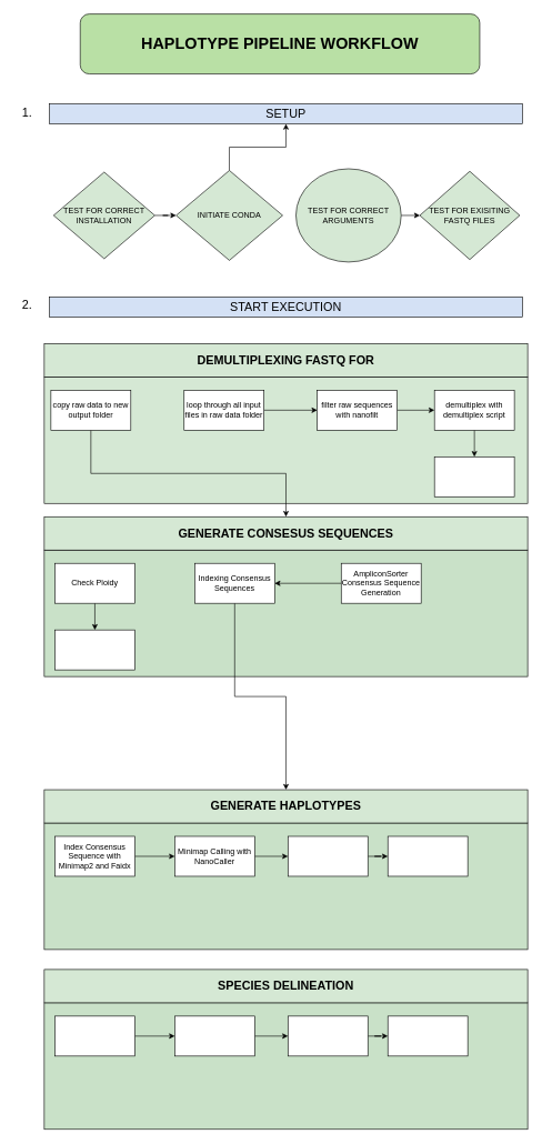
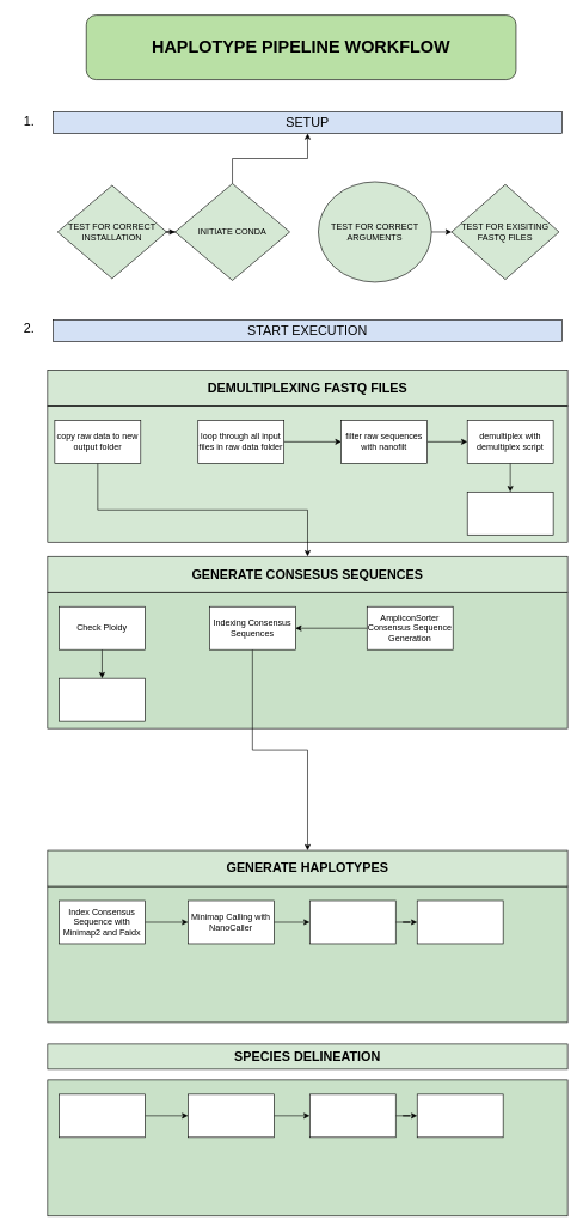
  <mxCell id="0" />
  <mxCell id="1" parent="0" />
  <mxCell id="2" value="" style="rounded=0;whiteSpace=wrap;html=1;fillColor=#C9E1C8;fontStyle=1" vertex="1" parent="1"><mxGeometry x="66" y="1235" width="726" height="190" as="geometry" /></mxCell>
  <mxCell id="3" value="" style="rounded=0;whiteSpace=wrap;html=1;fillColor=#C9E1C8;fontStyle=1" vertex="1" parent="1"><mxGeometry x="66" y="825" width="726" height="190" as="geometry" /></mxCell>
  <mxCell id="4" value="" style="rounded=0;whiteSpace=wrap;html=1;fillColor=#D5E8D4;fontStyle=1" vertex="1" parent="1"><mxGeometry x="66" y="565" width="726" height="190" as="geometry" /></mxCell>
  <mxCell id="5" value="&lt;b&gt;&lt;font style=&quot;font-size: 24px;&quot;&gt;HAPLOTYPE PIPELINE WORKFLOW &lt;/font&gt;&lt;/b&gt;" style="rounded=1;whiteSpace=wrap;html=1;fontSize=12;glass=0;strokeWidth=1;shadow=0;fillColor=#B9E0A5;" vertex="1" parent="1"><mxGeometry x="120" y="20" width="600" height="90" as="geometry" /></mxCell>
  <mxCell id="6" value="" style="edgeStyle=orthogonalEdgeStyle;rounded=0;orthogonalLoop=1;jettySize=auto;html=1;" edge="1" parent="1" source="7" target="10"><mxGeometry relative="1" as="geometry" /></mxCell>
  <mxCell id="7" value="TEST FOR CORRECT INSTALLATION" style="rhombus;whiteSpace=wrap;html=1;fillColor=#D5E8D4;" vertex="1" parent="1"><mxGeometry x="80" y="257.5" width="152" height="130" as="geometry" /></mxCell>
  <mxCell id="8" value="&lt;font style=&quot;font-size: 18px;&quot;&gt;START EXECUTION&lt;/font&gt;" style="rounded=0;whiteSpace=wrap;html=1;fillColor=#D4E1F5;" vertex="1" parent="1"><mxGeometry x="74" y="445" width="710" height="30" as="geometry" /></mxCell>
  <mxCell id="9" value="" style="edgeStyle=orthogonalEdgeStyle;rounded=0;orthogonalLoop=1;jettySize=auto;html=1;" edge="1" parent="1" source="10" target="36"><mxGeometry relative="1" as="geometry" /></mxCell>
- <mxCell id="10" value="INITIATE CONDA" style="rhombus;whiteSpace=wrap;html=1;fillColor=#D5E8D4;" vertex="1" parent="1"><mxGeometry x="264" y="255" width="160" height="135" as="geometry" /></mxCell>
+ <mxCell id="10" value="INITIATE CONDA" style="rhombus;whiteSpace=wrap;html=1;fillColor=#D5E8D4;" vertex="1" parent="1"><mxGeometry x="244" y="255" width="160" height="135" as="geometry" /></mxCell>
  <mxCell id="11" value="" style="edgeStyle=orthogonalEdgeStyle;rounded=0;orthogonalLoop=1;jettySize=auto;html=1;" edge="1" parent="1" source="12" target="39"><mxGeometry relative="1" as="geometry" /></mxCell>
  <mxCell id="12" value="TEST FOR CORRECT ARGUMENTS" style="ellipse;whiteSpace=wrap;html=1;fillColor=#D5E8D4;" vertex="1" parent="1"><mxGeometry x="444" y="252.5" width="158" height="140" as="geometry" /></mxCell>
  <mxCell id="13" value="" style="edgeStyle=orthogonalEdgeStyle;rounded=0;orthogonalLoop=1;jettySize=auto;html=1;" edge="1" parent="1" source="14" target="41"><mxGeometry relative="1" as="geometry" /></mxCell>
  <mxCell id="14" value="copy raw data to new output folder" style="whiteSpace=wrap;html=1;" vertex="1" parent="1"><mxGeometry x="76" y="585" width="120" height="60" as="geometry" /></mxCell>
  <mxCell id="15" value="" style="edgeStyle=orthogonalEdgeStyle;rounded=0;orthogonalLoop=1;jettySize=auto;html=1;" edge="1" parent="1" source="16" target="18"><mxGeometry relative="1" as="geometry" /></mxCell>
  <mxCell id="16" value="loop through all input files in raw data folder" style="whiteSpace=wrap;html=1;" vertex="1" parent="1"><mxGeometry x="276" y="585" width="120" height="60" as="geometry" /></mxCell>
  <mxCell id="17" value="" style="edgeStyle=orthogonalEdgeStyle;rounded=0;orthogonalLoop=1;jettySize=auto;html=1;" edge="1" parent="1" source="18" target="20"><mxGeometry relative="1" as="geometry" /></mxCell>
  <mxCell id="18" value="filter raw sequences with nanofilt" style="whiteSpace=wrap;html=1;" vertex="1" parent="1"><mxGeometry x="476" y="585" width="120" height="60" as="geometry" /></mxCell>
  <mxCell id="19" value="" style="edgeStyle=orthogonalEdgeStyle;rounded=0;orthogonalLoop=1;jettySize=auto;html=1;" edge="1" parent="1" source="20" target="35"><mxGeometry relative="1" as="geometry" /></mxCell>
  <mxCell id="20" value="demultiplex with demultiplex script" style="whiteSpace=wrap;html=1;" vertex="1" parent="1"><mxGeometry x="652" y="585" width="120" height="60" as="geometry" /></mxCell>
  <mxCell id="21" value="" style="edgeStyle=orthogonalEdgeStyle;rounded=0;orthogonalLoop=1;jettySize=auto;html=1;" edge="1" parent="1" source="22" target="24"><mxGeometry relative="1" as="geometry" /></mxCell>
  <mxCell id="22" value="AmpliconSorter Consensus Sequence Generation" style="whiteSpace=wrap;html=1;" vertex="1" parent="1"><mxGeometry x="512" y="845" width="120" height="60" as="geometry" /></mxCell>
  <mxCell id="23" value="" style="edgeStyle=orthogonalEdgeStyle;rounded=0;orthogonalLoop=1;jettySize=auto;html=1;" edge="1" parent="1" source="24" target="42"><mxGeometry relative="1" as="geometry" /></mxCell>
  <mxCell id="24" value="Indexing Consensus Sequences" style="whiteSpace=wrap;html=1;" vertex="1" parent="1"><mxGeometry x="292" y="845" width="120" height="60" as="geometry" /></mxCell>
  <mxCell id="25" value="" style="edgeStyle=orthogonalEdgeStyle;rounded=0;orthogonalLoop=1;jettySize=auto;html=1;" edge="1" parent="1" source="26" target="27"><mxGeometry relative="1" as="geometry" /></mxCell>
  <mxCell id="26" value="Check Ploidy" style="whiteSpace=wrap;html=1;" vertex="1" parent="1"><mxGeometry x="82" y="845" width="120" height="60" as="geometry" /></mxCell>
  <mxCell id="27" value="" style="whiteSpace=wrap;html=1;" vertex="1" parent="1"><mxGeometry x="82" y="945" width="120" height="60" as="geometry" /></mxCell>
  <mxCell id="28" value="" style="edgeStyle=orthogonalEdgeStyle;rounded=0;orthogonalLoop=1;jettySize=auto;html=1;" edge="1" parent="1" source="29" target="31"><mxGeometry relative="1" as="geometry" /></mxCell>
  <mxCell id="29" value="Index Consensus Sequence with Minimap2 and Faidx" style="whiteSpace=wrap;html=1;" vertex="1" parent="1"><mxGeometry x="82" y="1255" width="120" height="60" as="geometry" /></mxCell>
  <mxCell id="30" value="" style="edgeStyle=orthogonalEdgeStyle;rounded=0;orthogonalLoop=1;jettySize=auto;html=1;" edge="1" parent="1" source="31" target="33"><mxGeometry relative="1" as="geometry" /></mxCell>
  <mxCell id="31" value="Minimap Calling with NanoCaller" style="whiteSpace=wrap;html=1;" vertex="1" parent="1"><mxGeometry x="262" y="1255" width="120" height="60" as="geometry" /></mxCell>
  <mxCell id="32" value="" style="edgeStyle=orthogonalEdgeStyle;rounded=0;orthogonalLoop=1;jettySize=auto;html=1;" edge="1" parent="1" source="33" target="34"><mxGeometry relative="1" as="geometry" /></mxCell>
  <mxCell id="33" value="" style="whiteSpace=wrap;html=1;" vertex="1" parent="1"><mxGeometry x="432" y="1255" width="120" height="60" as="geometry" /></mxCell>
  <mxCell id="34" value="" style="whiteSpace=wrap;html=1;" vertex="1" parent="1"><mxGeometry x="582" y="1255" width="120" height="60" as="geometry" /></mxCell>
  <mxCell id="35" value="" style="whiteSpace=wrap;html=1;" vertex="1" parent="1"><mxGeometry x="652" y="685" width="120" height="60" as="geometry" /></mxCell>
  <mxCell id="36" value="&lt;font style=&quot;font-size: 18px;&quot;&gt;SETUP&lt;/font&gt;" style="rounded=0;whiteSpace=wrap;html=1;fillColor=#D4E1F5;" vertex="1" parent="1"><mxGeometry x="74" y="155" width="710" height="30" as="geometry" /></mxCell>
  <mxCell id="37" value="&lt;font style=&quot;font-size: 18px;&quot;&gt;1.&lt;/font&gt;" style="text;html=1;align=center;verticalAlign=middle;resizable=0;points=[];autosize=1;strokeColor=none;fillColor=none;" vertex="1" parent="1"><mxGeometry x="20" y="148" width="40" height="40" as="geometry" /></mxCell>
  <mxCell id="38" value="&lt;div&gt;&lt;font style=&quot;font-size: 18px;&quot;&gt;2.&lt;/font&gt;&lt;/div&gt;" style="text;html=1;align=center;verticalAlign=middle;resizable=0;points=[];autosize=1;strokeColor=none;fillColor=none;" vertex="1" parent="1"><mxGeometry x="20" y="438" width="40" height="40" as="geometry" /></mxCell>
  <mxCell id="39" value="TEST FOR EXISITING FASTQ FILES" style="rhombus;whiteSpace=wrap;html=1;fillColor=#D5E8D4;" vertex="1" parent="1"><mxGeometry x="630" y="256.25" width="150" height="132.5" as="geometry" /></mxCell>
- <mxCell id="40" value="&lt;font style=&quot;font-size: 18px;&quot;&gt;DEMULTIPLEXING FASTQ FOR&lt;/font&gt;" style="rounded=0;whiteSpace=wrap;html=1;fillColor=#D5E8D4;fontStyle=1" vertex="1" parent="1"><mxGeometry x="66" y="515" width="726" height="50" as="geometry" /></mxCell>
+ <mxCell id="40" value="&lt;font style=&quot;font-size: 18px;&quot;&gt;DEMULTIPLEXING FASTQ FILES&lt;/font&gt;" style="rounded=0;whiteSpace=wrap;html=1;fillColor=#D5E8D4;fontStyle=1" vertex="1" parent="1"><mxGeometry x="66" y="515" width="726" height="50" as="geometry" /></mxCell>
  <mxCell id="41" value="&lt;font style=&quot;font-size: 18px;&quot;&gt;GENERATE CONSESUS SEQUENCES&lt;br&gt;&lt;/font&gt;" style="rounded=0;whiteSpace=wrap;html=1;fillColor=#D5E8D4;fontStyle=1" vertex="1" parent="1"><mxGeometry x="66" y="775" width="726" height="50" as="geometry" /></mxCell>
  <mxCell id="42" value="&lt;font style=&quot;font-size: 18px;&quot;&gt;GENERATE HAPLOTYPES &lt;br&gt;&lt;/font&gt;" style="rounded=0;whiteSpace=wrap;html=1;fillColor=#D5E8D4;fontStyle=1" vertex="1" parent="1"><mxGeometry x="66" y="1185" width="726" height="50" as="geometry" /></mxCell>
  <mxCell id="43" value="" style="rounded=0;whiteSpace=wrap;html=1;fillColor=#C9E1C8;fontStyle=1" vertex="1" parent="1"><mxGeometry x="66" y="1505" width="726" height="190" as="geometry" /></mxCell>
  <mxCell id="44" value="" style="edgeStyle=orthogonalEdgeStyle;rounded=0;orthogonalLoop=1;jettySize=auto;html=1;" edge="1" parent="1" source="45" target="47"><mxGeometry relative="1" as="geometry" /></mxCell>
  <mxCell id="45" value="" style="whiteSpace=wrap;html=1;" vertex="1" parent="1"><mxGeometry x="82" y="1525" width="120" height="60" as="geometry" /></mxCell>
  <mxCell id="46" value="" style="edgeStyle=orthogonalEdgeStyle;rounded=0;orthogonalLoop=1;jettySize=auto;html=1;" edge="1" parent="1" source="47" target="49"><mxGeometry relative="1" as="geometry" /></mxCell>
  <mxCell id="47" value="" style="whiteSpace=wrap;html=1;" vertex="1" parent="1"><mxGeometry x="262" y="1525" width="120" height="60" as="geometry" /></mxCell>
  <mxCell id="48" value="" style="edgeStyle=orthogonalEdgeStyle;rounded=0;orthogonalLoop=1;jettySize=auto;html=1;" edge="1" parent="1" source="49" target="50"><mxGeometry relative="1" as="geometry" /></mxCell>
  <mxCell id="49" value="" style="whiteSpace=wrap;html=1;" vertex="1" parent="1"><mxGeometry x="432" y="1525" width="120" height="60" as="geometry" /></mxCell>
  <mxCell id="50" value="" style="whiteSpace=wrap;html=1;" vertex="1" parent="1"><mxGeometry x="582" y="1525" width="120" height="60" as="geometry" /></mxCell>
- <mxCell id="51" value="&lt;font style=&quot;font-size: 18px;&quot;&gt;SPECIES DELINEATION&lt;br&gt;&lt;/font&gt;" style="rounded=0;whiteSpace=wrap;html=1;fillColor=#D5E8D4;fontStyle=1" vertex="1" parent="1"><mxGeometry x="66" y="1455" width="726" height="50" as="geometry" /></mxCell>
+ <mxCell id="51" value="&lt;font style=&quot;font-size: 18px;&quot;&gt;SPECIES DELINEATION&lt;br&gt;&lt;/font&gt;" style="rounded=0;whiteSpace=wrap;html=1;fillColor=#D5E8D4;fontStyle=1" vertex="1" parent="1"><mxGeometry x="66" y="1455" width="726" height="35" as="geometry" /></mxCell>
